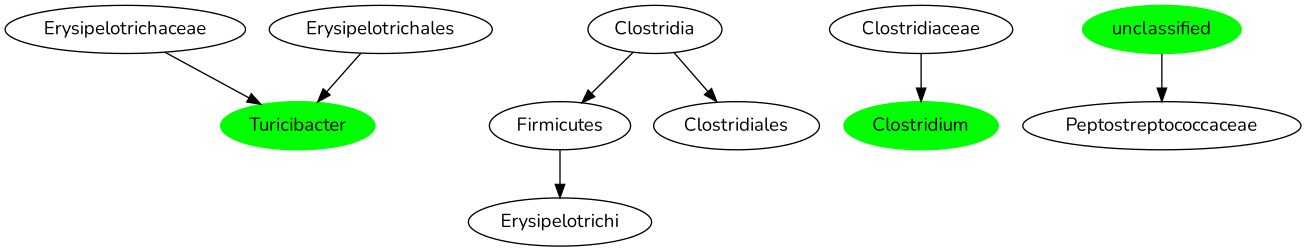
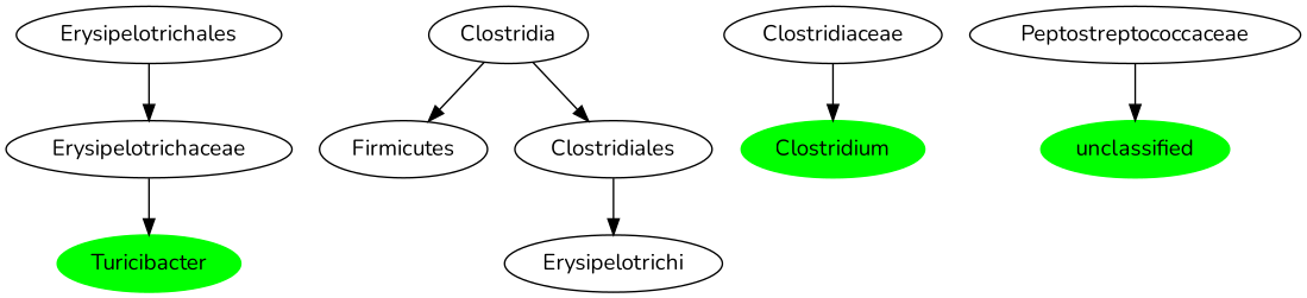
  digraph {
    fontname=Nunito
    node [fontname=Nunito]
    edge [fontname=Nunito]
    n1 [color=green label=Turicibacter style=filled]
    n2 [label=Erysipelotrichaceae]
    n3 [label=Erysipelotrichales]
    n4 [label=Erysipelotrichi]
    n5 [label=Firmicutes]
    n6 [label=Clostridia]
    n7 [label=Clostridiales]
    n8 [color=green label=Clostridium style=filled]
    n9 [label=Clostridiaceae]
    n10 [label=Peptostreptococcaceae]
    n11 [color=green label=unclassified style=filled]
    n2 -> n1
-   n3 -> n1
-   n5 -> n4
+   n3 -> n2
+   n7 -> n4
    n6 -> n5
    n6 -> n7
    n9 -> n8
-   n11 -> n10
+   n10 -> n11
  }
